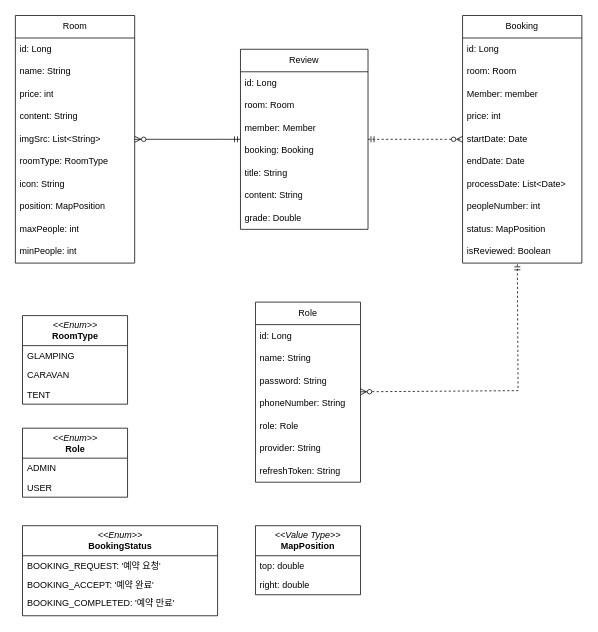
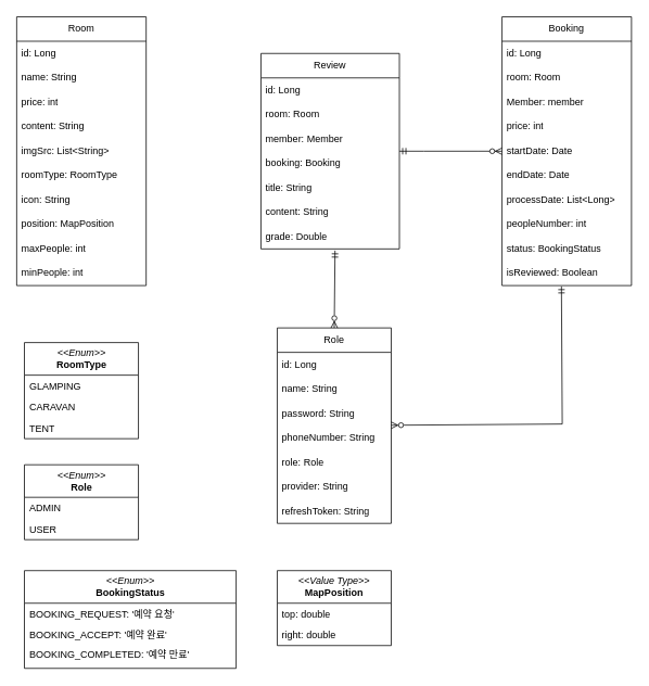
  <mxCell id="0" />
  <mxCell id="1" parent="0" />
  <mxCell id="2" value="Role" style="swimlane;fontStyle=0;childLayout=stackLayout;horizontal=1;startSize=30;horizontalStack=0;resizeParent=1;resizeParentMax=0;resizeLast=0;collapsible=1;marginBottom=0;whiteSpace=wrap;html=1;" parent="1" vertex="1"><mxGeometry x="340" y="402" width="140" height="240" as="geometry" /></mxCell>
  <mxCell id="3" value="id: Long" style="text;strokeColor=none;fillColor=none;align=left;verticalAlign=middle;spacingLeft=4;spacingRight=4;overflow=hidden;points=[[0,0.5],[1,0.5]];portConstraint=eastwest;rotatable=0;whiteSpace=wrap;html=1;" parent="2" vertex="1"><mxGeometry y="30" width="140" height="30" as="geometry" /></mxCell>
  <mxCell id="4" value="name: String" style="text;strokeColor=none;fillColor=none;align=left;verticalAlign=middle;spacingLeft=4;spacingRight=4;overflow=hidden;points=[[0,0.5],[1,0.5]];portConstraint=eastwest;rotatable=0;whiteSpace=wrap;html=1;" parent="2" vertex="1"><mxGeometry y="60" width="140" height="30" as="geometry" /></mxCell>
  <mxCell id="5" value="password: String" style="text;strokeColor=none;fillColor=none;align=left;verticalAlign=middle;spacingLeft=4;spacingRight=4;overflow=hidden;points=[[0,0.5],[1,0.5]];portConstraint=eastwest;rotatable=0;whiteSpace=wrap;html=1;" parent="2" vertex="1"><mxGeometry y="90" width="140" height="30" as="geometry" /></mxCell>
  <mxCell id="6" value="phoneNumber: String" style="text;strokeColor=none;fillColor=none;align=left;verticalAlign=middle;spacingLeft=4;spacingRight=4;overflow=hidden;points=[[0,0.5],[1,0.5]];portConstraint=eastwest;rotatable=0;whiteSpace=wrap;html=1;" parent="2" vertex="1"><mxGeometry y="120" width="140" height="30" as="geometry" /></mxCell>
  <mxCell id="7" value="role: Role" style="text;strokeColor=none;fillColor=none;align=left;verticalAlign=middle;spacingLeft=4;spacingRight=4;overflow=hidden;points=[[0,0.5],[1,0.5]];portConstraint=eastwest;rotatable=0;whiteSpace=wrap;html=1;" parent="2" vertex="1"><mxGeometry y="150" width="140" height="30" as="geometry" /></mxCell>
  <mxCell id="8" value="provider: String" style="text;strokeColor=none;fillColor=none;align=left;verticalAlign=middle;spacingLeft=4;spacingRight=4;overflow=hidden;points=[[0,0.5],[1,0.5]];portConstraint=eastwest;rotatable=0;whiteSpace=wrap;html=1;" parent="2" vertex="1"><mxGeometry y="180" width="140" height="30" as="geometry" /></mxCell>
  <mxCell id="9" value="refreshToken: String" style="text;strokeColor=none;fillColor=none;align=left;verticalAlign=middle;spacingLeft=4;spacingRight=4;overflow=hidden;points=[[0,0.5],[1,0.5]];portConstraint=eastwest;rotatable=0;whiteSpace=wrap;html=1;" parent="2" vertex="1"><mxGeometry y="210" width="140" height="30" as="geometry" /></mxCell>
  <mxCell id="10" value="&lt;i&gt;&amp;lt;&amp;lt;Enum&amp;gt;&amp;gt;&lt;/i&gt;&lt;br&gt;&lt;b&gt;Role&lt;/b&gt;" style="swimlane;fontStyle=0;childLayout=stackLayout;horizontal=1;startSize=40;fillColor=none;horizontalStack=0;resizeParent=1;resizeParentMax=0;resizeLast=0;collapsible=1;marginBottom=0;whiteSpace=wrap;html=1;" parent="1" vertex="1"><mxGeometry x="29.5" y="570" width="140" height="92" as="geometry" /></mxCell>
  <mxCell id="11" value="ADMIN" style="text;strokeColor=none;fillColor=none;align=left;verticalAlign=top;spacingLeft=4;spacingRight=4;overflow=hidden;rotatable=0;points=[[0,0.5],[1,0.5]];portConstraint=eastwest;whiteSpace=wrap;html=1;" parent="10" vertex="1"><mxGeometry y="40" width="140" height="26" as="geometry" /></mxCell>
  <mxCell id="12" value="USER&lt;br&gt;" style="text;strokeColor=none;fillColor=none;align=left;verticalAlign=top;spacingLeft=4;spacingRight=4;overflow=hidden;rotatable=0;points=[[0,0.5],[1,0.5]];portConstraint=eastwest;whiteSpace=wrap;html=1;" parent="10" vertex="1"><mxGeometry y="66" width="140" height="26" as="geometry" /></mxCell>
  <mxCell id="13" value="Room" style="swimlane;fontStyle=0;childLayout=stackLayout;horizontal=1;startSize=30;horizontalStack=0;resizeParent=1;resizeParentMax=0;resizeLast=0;collapsible=1;marginBottom=0;whiteSpace=wrap;html=1;" parent="1" vertex="1"><mxGeometry x="20" y="20" width="159" height="330" as="geometry" /></mxCell>
  <mxCell id="14" value="id: Long" style="text;strokeColor=none;fillColor=none;align=left;verticalAlign=middle;spacingLeft=4;spacingRight=4;overflow=hidden;points=[[0,0.5],[1,0.5]];portConstraint=eastwest;rotatable=0;whiteSpace=wrap;html=1;" parent="13" vertex="1"><mxGeometry y="30" width="159" height="30" as="geometry" /></mxCell>
  <mxCell id="15" value="name: String" style="text;strokeColor=none;fillColor=none;align=left;verticalAlign=middle;spacingLeft=4;spacingRight=4;overflow=hidden;points=[[0,0.5],[1,0.5]];portConstraint=eastwest;rotatable=0;whiteSpace=wrap;html=1;" parent="13" vertex="1"><mxGeometry y="60" width="159" height="30" as="geometry" /></mxCell>
  <mxCell id="16" value="price: int" style="text;strokeColor=none;fillColor=none;align=left;verticalAlign=middle;spacingLeft=4;spacingRight=4;overflow=hidden;points=[[0,0.5],[1,0.5]];portConstraint=eastwest;rotatable=0;whiteSpace=wrap;html=1;" parent="13" vertex="1"><mxGeometry y="90" width="159" height="30" as="geometry" /></mxCell>
  <mxCell id="17" value="content: String" style="text;strokeColor=none;fillColor=none;align=left;verticalAlign=middle;spacingLeft=4;spacingRight=4;overflow=hidden;points=[[0,0.5],[1,0.5]];portConstraint=eastwest;rotatable=0;whiteSpace=wrap;html=1;" parent="13" vertex="1"><mxGeometry y="120" width="159" height="30" as="geometry" /></mxCell>
  <mxCell id="18" value="imgSrc: List&amp;lt;String&amp;gt;" style="text;strokeColor=none;fillColor=none;align=left;verticalAlign=middle;spacingLeft=4;spacingRight=4;overflow=hidden;points=[[0,0.5],[1,0.5]];portConstraint=eastwest;rotatable=0;whiteSpace=wrap;html=1;" parent="13" vertex="1"><mxGeometry y="150" width="159" height="30" as="geometry" /></mxCell>
  <mxCell id="19" value="roomType: RoomType" style="text;strokeColor=none;fillColor=none;align=left;verticalAlign=middle;spacingLeft=4;spacingRight=4;overflow=hidden;points=[[0,0.5],[1,0.5]];portConstraint=eastwest;rotatable=0;whiteSpace=wrap;html=1;" parent="13" vertex="1"><mxGeometry y="180" width="159" height="30" as="geometry" /></mxCell>
  <mxCell id="20" value="icon: String" style="text;strokeColor=none;fillColor=none;align=left;verticalAlign=middle;spacingLeft=4;spacingRight=4;overflow=hidden;points=[[0,0.5],[1,0.5]];portConstraint=eastwest;rotatable=0;whiteSpace=wrap;html=1;" parent="13" vertex="1"><mxGeometry y="210" width="159" height="30" as="geometry" /></mxCell>
  <mxCell id="21" value="position: MapPosition" style="text;strokeColor=none;fillColor=none;align=left;verticalAlign=middle;spacingLeft=4;spacingRight=4;overflow=hidden;points=[[0,0.5],[1,0.5]];portConstraint=eastwest;rotatable=0;whiteSpace=wrap;html=1;" parent="13" vertex="1"><mxGeometry y="240" width="159" height="30" as="geometry" /></mxCell>
  <mxCell id="22" value="maxPeople: int" style="text;strokeColor=none;fillColor=none;align=left;verticalAlign=middle;spacingLeft=4;spacingRight=4;overflow=hidden;points=[[0,0.5],[1,0.5]];portConstraint=eastwest;rotatable=0;whiteSpace=wrap;html=1;" parent="13" vertex="1"><mxGeometry y="270" width="159" height="30" as="geometry" /></mxCell>
  <mxCell id="23" value="minPeople: int" style="text;strokeColor=none;fillColor=none;align=left;verticalAlign=middle;spacingLeft=4;spacingRight=4;overflow=hidden;points=[[0,0.5],[1,0.5]];portConstraint=eastwest;rotatable=0;whiteSpace=wrap;html=1;" parent="13" vertex="1"><mxGeometry y="300" width="159" height="30" as="geometry" /></mxCell>
  <mxCell id="24" value="&lt;i&gt;&amp;lt;&amp;lt;Enum&amp;gt;&amp;gt;&lt;/i&gt;&lt;br&gt;&lt;b&gt;RoomType&lt;/b&gt;" style="swimlane;fontStyle=0;childLayout=stackLayout;horizontal=1;startSize=40;fillColor=none;horizontalStack=0;resizeParent=1;resizeParentMax=0;resizeLast=0;collapsible=1;marginBottom=0;whiteSpace=wrap;html=1;" parent="1" vertex="1"><mxGeometry x="29.5" y="420" width="140" height="118" as="geometry" /></mxCell>
  <mxCell id="25" value="GLAMPING" style="text;strokeColor=none;fillColor=none;align=left;verticalAlign=top;spacingLeft=4;spacingRight=4;overflow=hidden;rotatable=0;points=[[0,0.5],[1,0.5]];portConstraint=eastwest;whiteSpace=wrap;html=1;" parent="24" vertex="1"><mxGeometry y="40" width="140" height="26" as="geometry" /></mxCell>
  <mxCell id="26" value="CARAVAN" style="text;strokeColor=none;fillColor=none;align=left;verticalAlign=top;spacingLeft=4;spacingRight=4;overflow=hidden;rotatable=0;points=[[0,0.5],[1,0.5]];portConstraint=eastwest;whiteSpace=wrap;html=1;" parent="24" vertex="1"><mxGeometry y="66" width="140" height="26" as="geometry" /></mxCell>
  <mxCell id="27" value="TENT" style="text;strokeColor=none;fillColor=none;align=left;verticalAlign=top;spacingLeft=4;spacingRight=4;overflow=hidden;rotatable=0;points=[[0,0.5],[1,0.5]];portConstraint=eastwest;whiteSpace=wrap;html=1;" parent="24" vertex="1"><mxGeometry y="92" width="140" height="26" as="geometry" /></mxCell>
  <mxCell id="28" value="&lt;i&gt;&amp;lt;&amp;lt;Value Type&amp;gt;&amp;gt;&lt;/i&gt;&lt;br&gt;&lt;b&gt;MapPosition&lt;/b&gt;" style="swimlane;fontStyle=0;childLayout=stackLayout;horizontal=1;startSize=40;fillColor=none;horizontalStack=0;resizeParent=1;resizeParentMax=0;resizeLast=0;collapsible=1;marginBottom=0;whiteSpace=wrap;html=1;" parent="1" vertex="1"><mxGeometry x="340" y="700" width="140" height="92" as="geometry" /></mxCell>
  <mxCell id="29" value="top: double" style="text;strokeColor=none;fillColor=none;align=left;verticalAlign=top;spacingLeft=4;spacingRight=4;overflow=hidden;rotatable=0;points=[[0,0.5],[1,0.5]];portConstraint=eastwest;whiteSpace=wrap;html=1;" parent="28" vertex="1"><mxGeometry y="40" width="140" height="26" as="geometry" /></mxCell>
  <mxCell id="30" value="right: double" style="text;strokeColor=none;fillColor=none;align=left;verticalAlign=top;spacingLeft=4;spacingRight=4;overflow=hidden;rotatable=0;points=[[0,0.5],[1,0.5]];portConstraint=eastwest;whiteSpace=wrap;html=1;" parent="28" vertex="1"><mxGeometry y="66" width="140" height="26" as="geometry" /></mxCell>
  <mxCell id="31" value="Booking" style="swimlane;fontStyle=0;childLayout=stackLayout;horizontal=1;startSize=30;horizontalStack=0;resizeParent=1;resizeParentMax=0;resizeLast=0;collapsible=1;marginBottom=0;whiteSpace=wrap;html=1;" parent="1" vertex="1"><mxGeometry x="616" y="20" width="159" height="330" as="geometry" /></mxCell>
  <mxCell id="32" value="id: Long" style="text;strokeColor=none;fillColor=none;align=left;verticalAlign=middle;spacingLeft=4;spacingRight=4;overflow=hidden;points=[[0,0.5],[1,0.5]];portConstraint=eastwest;rotatable=0;whiteSpace=wrap;html=1;" parent="31" vertex="1"><mxGeometry y="30" width="159" height="30" as="geometry" /></mxCell>
  <mxCell id="33" value="room: Room" style="text;strokeColor=none;fillColor=none;align=left;verticalAlign=middle;spacingLeft=4;spacingRight=4;overflow=hidden;points=[[0,0.5],[1,0.5]];portConstraint=eastwest;rotatable=0;whiteSpace=wrap;html=1;" parent="31" vertex="1"><mxGeometry y="60" width="159" height="30" as="geometry" /></mxCell>
  <mxCell id="34" value="Member: member" style="text;strokeColor=none;fillColor=none;align=left;verticalAlign=middle;spacingLeft=4;spacingRight=4;overflow=hidden;points=[[0,0.5],[1,0.5]];portConstraint=eastwest;rotatable=0;whiteSpace=wrap;html=1;" parent="31" vertex="1"><mxGeometry y="90" width="159" height="30" as="geometry" /></mxCell>
  <mxCell id="35" value="price: int" style="text;strokeColor=none;fillColor=none;align=left;verticalAlign=middle;spacingLeft=4;spacingRight=4;overflow=hidden;points=[[0,0.5],[1,0.5]];portConstraint=eastwest;rotatable=0;whiteSpace=wrap;html=1;" parent="31" vertex="1"><mxGeometry y="120" width="159" height="30" as="geometry" /></mxCell>
  <mxCell id="36" value="startDate: Date" style="text;strokeColor=none;fillColor=none;align=left;verticalAlign=middle;spacingLeft=4;spacingRight=4;overflow=hidden;points=[[0,0.5],[1,0.5]];portConstraint=eastwest;rotatable=0;whiteSpace=wrap;html=1;" parent="31" vertex="1"><mxGeometry y="150" width="159" height="30" as="geometry" /></mxCell>
  <mxCell id="37" value="endDate: Date" style="text;strokeColor=none;fillColor=none;align=left;verticalAlign=middle;spacingLeft=4;spacingRight=4;overflow=hidden;points=[[0,0.5],[1,0.5]];portConstraint=eastwest;rotatable=0;whiteSpace=wrap;html=1;" parent="31" vertex="1"><mxGeometry y="180" width="159" height="30" as="geometry" /></mxCell>
- <mxCell id="38" value="processDate: List&amp;lt;Date&amp;gt;" style="text;strokeColor=none;fillColor=none;align=left;verticalAlign=middle;spacingLeft=4;spacingRight=4;overflow=hidden;points=[[0,0.5],[1,0.5]];portConstraint=eastwest;rotatable=0;whiteSpace=wrap;html=1;" parent="31" vertex="1"><mxGeometry y="210" width="159" height="30" as="geometry" /></mxCell>
+ <mxCell id="38" value="processDate: List&amp;lt;Long&amp;gt;" style="text;strokeColor=none;fillColor=none;align=left;verticalAlign=middle;spacingLeft=4;spacingRight=4;overflow=hidden;points=[[0,0.5],[1,0.5]];portConstraint=eastwest;rotatable=0;whiteSpace=wrap;html=1;" parent="31" vertex="1"><mxGeometry y="210" width="159" height="30" as="geometry" /></mxCell>
  <mxCell id="39" value="peopleNumber: int" style="text;strokeColor=none;fillColor=none;align=left;verticalAlign=middle;spacingLeft=4;spacingRight=4;overflow=hidden;points=[[0,0.5],[1,0.5]];portConstraint=eastwest;rotatable=0;whiteSpace=wrap;html=1;" parent="31" vertex="1"><mxGeometry y="240" width="159" height="30" as="geometry" /></mxCell>
- <mxCell id="40" value="status: MapPosition" style="text;strokeColor=none;fillColor=none;align=left;verticalAlign=middle;spacingLeft=4;spacingRight=4;overflow=hidden;points=[[0,0.5],[1,0.5]];portConstraint=eastwest;rotatable=0;whiteSpace=wrap;html=1;" parent="31" vertex="1"><mxGeometry y="270" width="159" height="30" as="geometry" /></mxCell>
+ <mxCell id="40" value="status: BookingStatus" style="text;strokeColor=none;fillColor=none;align=left;verticalAlign=middle;spacingLeft=4;spacingRight=4;overflow=hidden;points=[[0,0.5],[1,0.5]];portConstraint=eastwest;rotatable=0;whiteSpace=wrap;html=1;" parent="31" vertex="1"><mxGeometry y="270" width="159" height="30" as="geometry" /></mxCell>
  <mxCell id="41" value="isReviewed: Boolean" style="text;strokeColor=none;fillColor=none;align=left;verticalAlign=middle;spacingLeft=4;spacingRight=4;overflow=hidden;points=[[0,0.5],[1,0.5]];portConstraint=eastwest;rotatable=0;whiteSpace=wrap;html=1;" parent="31" vertex="1"><mxGeometry y="300" width="159" height="30" as="geometry" /></mxCell>
  <mxCell id="42" value="&lt;i&gt;&amp;lt;&amp;lt;Enum&amp;gt;&amp;gt;&lt;/i&gt;&lt;br&gt;&lt;b&gt;BookingStatus&lt;/b&gt;" style="swimlane;fontStyle=0;childLayout=stackLayout;horizontal=1;startSize=40;fillColor=none;horizontalStack=0;resizeParent=1;resizeParentMax=0;resizeLast=0;collapsible=1;marginBottom=0;whiteSpace=wrap;html=1;" parent="1" vertex="1"><mxGeometry x="29.5" y="700" width="260" height="120" as="geometry" /></mxCell>
  <mxCell id="43" value="BOOKING_REQUEST: '예약 요청'" style="text;strokeColor=none;fillColor=none;align=left;verticalAlign=top;spacingLeft=4;spacingRight=4;overflow=hidden;rotatable=0;points=[[0,0.5],[1,0.5]];portConstraint=eastwest;whiteSpace=wrap;html=1;" parent="42" vertex="1"><mxGeometry y="40" width="260" height="26" as="geometry" /></mxCell>
  <mxCell id="44" value="BOOKING_ACCEPT: '예약 완료'" style="text;strokeColor=none;fillColor=none;align=left;verticalAlign=top;spacingLeft=4;spacingRight=4;overflow=hidden;rotatable=0;points=[[0,0.5],[1,0.5]];portConstraint=eastwest;whiteSpace=wrap;html=1;" parent="42" vertex="1"><mxGeometry y="66" width="260" height="24" as="geometry" /></mxCell>
  <mxCell id="45" value="BOOKING_COMPLETED: '예약 만료'" style="text;strokeColor=none;fillColor=none;align=left;verticalAlign=top;spacingLeft=4;spacingRight=4;overflow=hidden;rotatable=0;points=[[0,0.5],[1,0.5]];portConstraint=eastwest;whiteSpace=wrap;html=1;" parent="42" vertex="1"><mxGeometry y="90" width="260" height="30" as="geometry" /></mxCell>
  <mxCell id="46" value="Review" style="swimlane;fontStyle=0;childLayout=stackLayout;horizontal=1;startSize=30;horizontalStack=0;resizeParent=1;resizeParentMax=0;resizeLast=0;collapsible=1;marginBottom=0;whiteSpace=wrap;html=1;" parent="1" vertex="1"><mxGeometry x="320" y="65" width="170" height="240" as="geometry" /></mxCell>
  <mxCell id="47" value="id: Long" style="text;strokeColor=none;fillColor=none;align=left;verticalAlign=middle;spacingLeft=4;spacingRight=4;overflow=hidden;points=[[0,0.5],[1,0.5]];portConstraint=eastwest;rotatable=0;whiteSpace=wrap;html=1;" parent="46" vertex="1"><mxGeometry y="30" width="170" height="30" as="geometry" /></mxCell>
  <mxCell id="48" value="room: Room" style="text;strokeColor=none;fillColor=none;align=left;verticalAlign=middle;spacingLeft=4;spacingRight=4;overflow=hidden;points=[[0,0.5],[1,0.5]];portConstraint=eastwest;rotatable=0;whiteSpace=wrap;html=1;" parent="46" vertex="1"><mxGeometry y="60" width="170" height="30" as="geometry" /></mxCell>
  <mxCell id="49" value="member: Member" style="text;strokeColor=none;fillColor=none;align=left;verticalAlign=middle;spacingLeft=4;spacingRight=4;overflow=hidden;points=[[0,0.5],[1,0.5]];portConstraint=eastwest;rotatable=0;whiteSpace=wrap;html=1;" parent="46" vertex="1"><mxGeometry y="90" width="170" height="30" as="geometry" /></mxCell>
  <mxCell id="50" value="booking: Booking" style="text;strokeColor=none;fillColor=none;align=left;verticalAlign=middle;spacingLeft=4;spacingRight=4;overflow=hidden;points=[[0,0.5],[1,0.5]];portConstraint=eastwest;rotatable=0;whiteSpace=wrap;html=1;" parent="46" vertex="1"><mxGeometry y="120" width="170" height="30" as="geometry" /></mxCell>
  <mxCell id="51" value="title: String" style="text;strokeColor=none;fillColor=none;align=left;verticalAlign=middle;spacingLeft=4;spacingRight=4;overflow=hidden;points=[[0,0.5],[1,0.5]];portConstraint=eastwest;rotatable=0;whiteSpace=wrap;html=1;" parent="46" vertex="1"><mxGeometry y="150" width="170" height="30" as="geometry" /></mxCell>
  <mxCell id="52" value="content: String" style="text;strokeColor=none;fillColor=none;align=left;verticalAlign=middle;spacingLeft=4;spacingRight=4;overflow=hidden;points=[[0,0.5],[1,0.5]];portConstraint=eastwest;rotatable=0;whiteSpace=wrap;html=1;" parent="46" vertex="1"><mxGeometry y="180" width="170" height="30" as="geometry" /></mxCell>
  <mxCell id="53" value="grade: Double" style="text;strokeColor=none;fillColor=none;align=left;verticalAlign=middle;spacingLeft=4;spacingRight=4;overflow=hidden;points=[[0,0.5],[1,0.5]];portConstraint=eastwest;rotatable=0;whiteSpace=wrap;html=1;" parent="46" vertex="1"><mxGeometry y="210" width="170" height="30" as="geometry" /></mxCell>
- <mxCell id="54" value="" style="edgeStyle=entityRelationEdgeStyle;fontSize=12;html=1;endArrow=ERzeroToMany;startArrow=ERmandOne;rounded=0;" edge="1" parent="1" source="46" target="13"><mxGeometry width="100" height="100" relative="1" as="geometry"><mxPoint x="190" y="230" as="sourcePoint" /><mxPoint x="290" y="130" as="targetPoint" /></mxGeometry></mxCell>
- <mxCell id="55" value="" style="edgeStyle=entityRelationEdgeStyle;fontSize=12;html=1;endArrow=ERzeroToMany;startArrow=ERmandOne;rounded=0;dashed=1;" edge="1" parent="1" source="46" target="31"><mxGeometry width="100" height="100" relative="1" as="geometry"><mxPoint x="581" y="349" as="sourcePoint" /><mxPoint x="440" y="349" as="targetPoint" /></mxGeometry></mxCell>
- <mxCell id="57" value="" style="endArrow=ERmandOne;html=1;rounded=0;startArrow=ERzeroToMany;startFill=0;endFill=0;entryX=0.459;entryY=1.033;entryDx=0;entryDy=0;entryPerimeter=0;dashed=1;" edge="1" parent="1" source="2" target="41"><mxGeometry width="50" height="50" relative="1" as="geometry"><mxPoint x="640" y="497" as="sourcePoint" /><mxPoint x="641" y="400" as="targetPoint" /><Array as="points"><mxPoint x="690" y="520" /></Array></mxGeometry></mxCell>
+ <mxCell id="55" value="" style="edgeStyle=entityRelationEdgeStyle;fontSize=12;html=1;endArrow=ERzeroToMany;startArrow=ERmandOne;rounded=0;" edge="1" parent="1" source="46" target="31"><mxGeometry width="100" height="100" relative="1" as="geometry"><mxPoint x="581" y="349" as="sourcePoint" /><mxPoint x="440" y="349" as="targetPoint" /></mxGeometry></mxCell>
+ <mxCell id="56" value="" style="endArrow=ERmandOne;html=1;rounded=0;exitX=0.5;exitY=0;exitDx=0;exitDy=0;startArrow=ERzeroToMany;startFill=0;endFill=0;entryX=0.535;entryY=1.067;entryDx=0;entryDy=0;entryPerimeter=0;" edge="1" parent="1" source="2" target="53"><mxGeometry width="50" height="50" relative="1" as="geometry"><mxPoint x="210" y="310" as="sourcePoint" /><mxPoint x="410" y="310" as="targetPoint" /></mxGeometry></mxCell>
+ <mxCell id="57" value="" style="endArrow=ERmandOne;html=1;rounded=0;startArrow=ERzeroToMany;startFill=0;endFill=0;entryX=0.459;entryY=1.033;entryDx=0;entryDy=0;entryPerimeter=0;" edge="1" parent="1" source="2" target="41"><mxGeometry width="50" height="50" relative="1" as="geometry"><mxPoint x="640" y="497" as="sourcePoint" /><mxPoint x="641" y="400" as="targetPoint" /><Array as="points"><mxPoint x="690" y="520" /></Array></mxGeometry></mxCell>
